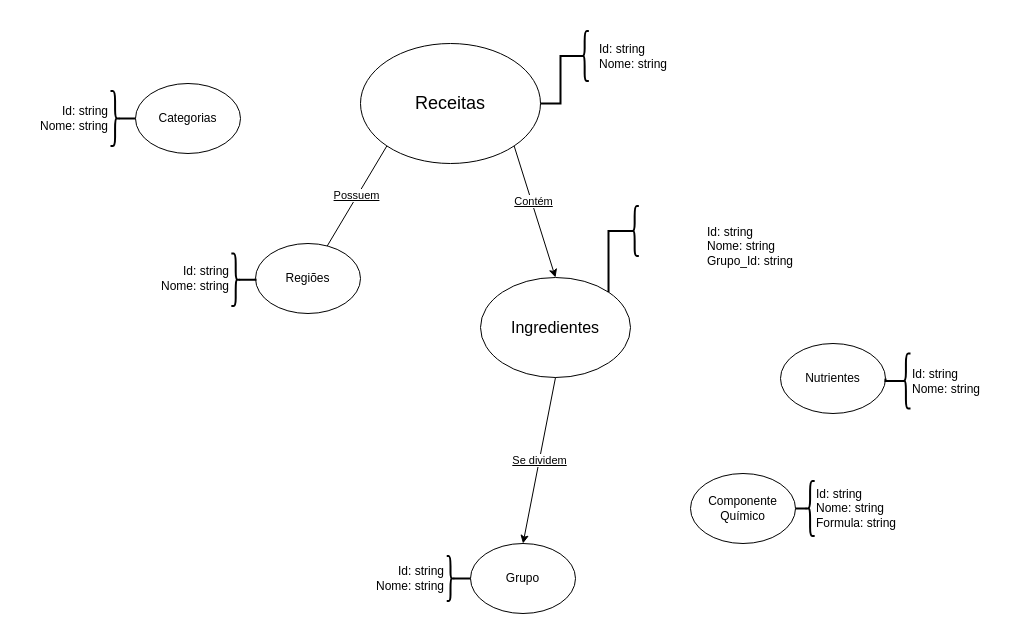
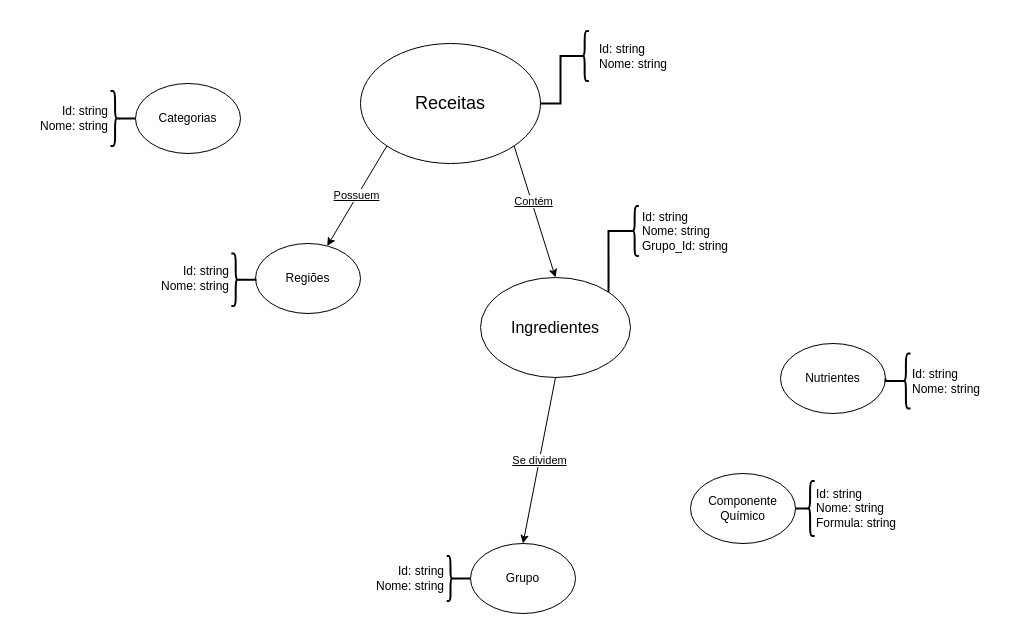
  <mxCell id="0" />
  <mxCell id="1" parent="0" />
  <mxCell id="2" value="&lt;font style=&quot;font-size: 18px;&quot;&gt;Receitas&lt;/font&gt;" style="ellipse;whiteSpace=wrap;html=1;" vertex="1" parent="1"><mxGeometry x="360" y="43" width="180" height="120" as="geometry" /></mxCell>
  <mxCell id="3" value="&lt;font style=&quot;font-size: 16px;&quot;&gt;Ingredientes&lt;/font&gt;" style="ellipse;whiteSpace=wrap;html=1;" vertex="1" parent="1"><mxGeometry x="480" y="277" width="150" height="100" as="geometry" /></mxCell>
  <mxCell id="4" value="Regiões" style="ellipse;whiteSpace=wrap;html=1;" vertex="1" parent="1"><mxGeometry x="255" y="243" width="105" height="70" as="geometry" /></mxCell>
  <mxCell id="5" value="Categorias" style="ellipse;whiteSpace=wrap;html=1;" vertex="1" parent="1"><mxGeometry x="135" y="83" width="105" height="70" as="geometry" /></mxCell>
  <mxCell id="6" value="Componente&lt;br&gt;Químico" style="ellipse;whiteSpace=wrap;html=1;" vertex="1" parent="1"><mxGeometry x="690" y="473" width="105" height="70" as="geometry" /></mxCell>
  <mxCell id="7" value="Nutrientes" style="ellipse;whiteSpace=wrap;html=1;" vertex="1" parent="1"><mxGeometry x="780" y="343" width="105" height="70" as="geometry" /></mxCell>
  <mxCell id="8" value="Grupo" style="ellipse;whiteSpace=wrap;html=1;" vertex="1" parent="1"><mxGeometry x="470" y="543" width="105" height="70" as="geometry" /></mxCell>
- <mxCell id="9" value="" style="endArrow=none;html=1;rounded=0;exitX=0;exitY=1;exitDx=0;exitDy=0;" edge="1" parent="1" source="2" target="4"><mxGeometry width="50" height="50" relative="1" as="geometry"><mxPoint x="440" y="373" as="sourcePoint" /><mxPoint x="490" y="323" as="targetPoint" /></mxGeometry></mxCell>
+ <mxCell id="9" value="" style="endArrow=classic;html=1;rounded=0;exitX=0;exitY=1;exitDx=0;exitDy=0;" edge="1" parent="1" source="2" target="4"><mxGeometry width="50" height="50" relative="1" as="geometry"><mxPoint x="440" y="373" as="sourcePoint" /><mxPoint x="490" y="323" as="targetPoint" /></mxGeometry></mxCell>
  <mxCell id="10" value="&lt;u&gt;Possuem&lt;/u&gt;" style="edgeLabel;html=1;align=center;verticalAlign=middle;resizable=0;points=[];" vertex="1" connectable="0" parent="9"><mxGeometry x="0.009" y="-1" relative="1" as="geometry"><mxPoint y="-1" as="offset" /></mxGeometry></mxCell>
  <mxCell id="11" value="" style="endArrow=classic;html=1;rounded=0;exitX=1;exitY=1;exitDx=0;exitDy=0;entryX=0.5;entryY=0;entryDx=0;entryDy=0;" edge="1" parent="1" source="2" target="3"><mxGeometry width="50" height="50" relative="1" as="geometry"><mxPoint x="440" y="373" as="sourcePoint" /><mxPoint x="490" y="323" as="targetPoint" /></mxGeometry></mxCell>
  <mxCell id="12" value="&lt;u&gt;Contém&lt;/u&gt;" style="edgeLabel;html=1;align=center;verticalAlign=middle;resizable=0;points=[];" vertex="1" connectable="0" parent="11"><mxGeometry x="-0.16" y="2" relative="1" as="geometry"><mxPoint as="offset" /></mxGeometry></mxCell>
  <mxCell id="13" value="" style="endArrow=classic;html=1;rounded=0;exitX=0.5;exitY=1;exitDx=0;exitDy=0;entryX=0.5;entryY=0;entryDx=0;entryDy=0;" edge="1" parent="1" source="3" target="8"><mxGeometry width="50" height="50" relative="1" as="geometry"><mxPoint x="640" y="423" as="sourcePoint" /><mxPoint x="690" y="373" as="targetPoint" /></mxGeometry></mxCell>
  <mxCell id="14" value="&lt;u&gt;Se dividem&lt;/u&gt;" style="edgeLabel;html=1;align=center;verticalAlign=middle;resizable=0;points=[];" vertex="1" connectable="0" parent="13"><mxGeometry x="-0.006" relative="1" as="geometry"><mxPoint as="offset" /></mxGeometry></mxCell>
  <mxCell id="15" style="edgeStyle=orthogonalEdgeStyle;rounded=0;orthogonalLoop=1;jettySize=auto;html=1;exitX=0.1;exitY=0.5;exitDx=0;exitDy=0;exitPerimeter=0;entryX=1;entryY=0.5;entryDx=0;entryDy=0;endArrow=none;endFill=0;strokeWidth=2;" edge="1" parent="1" source="16" target="2"><mxGeometry relative="1" as="geometry" /></mxCell>
  <mxCell id="16" value="" style="shape=curlyBracket;whiteSpace=wrap;html=1;rounded=1;labelPosition=left;verticalLabelPosition=middle;align=right;verticalAlign=middle;strokeWidth=2;" vertex="1" parent="1"><mxGeometry x="580" y="30.5" width="8.33" height="50" as="geometry" /></mxCell>
  <mxCell id="17" style="edgeStyle=orthogonalEdgeStyle;rounded=0;orthogonalLoop=1;jettySize=auto;html=1;exitX=0.1;exitY=0.5;exitDx=0;exitDy=0;exitPerimeter=0;entryX=0;entryY=0.5;entryDx=0;entryDy=0;endArrow=none;endFill=0;strokeWidth=2;" edge="1" parent="1" source="18" target="5"><mxGeometry relative="1" as="geometry" /></mxCell>
  <mxCell id="18" value="" style="shape=curlyBracket;whiteSpace=wrap;html=1;rounded=1;flipH=1;labelPosition=right;verticalLabelPosition=middle;align=left;verticalAlign=middle;strokeWidth=2;" vertex="1" parent="1"><mxGeometry x="110" y="90.5" width="9.16" height="55" as="geometry" /></mxCell>
  <mxCell id="19" style="edgeStyle=orthogonalEdgeStyle;rounded=0;orthogonalLoop=1;jettySize=auto;html=1;exitX=0.1;exitY=0.5;exitDx=0;exitDy=0;exitPerimeter=0;entryX=0;entryY=0.5;entryDx=0;entryDy=0;endArrow=none;endFill=0;strokeWidth=2;" edge="1" parent="1" source="20" target="4"><mxGeometry relative="1" as="geometry" /></mxCell>
  <mxCell id="20" value="" style="shape=curlyBracket;whiteSpace=wrap;html=1;rounded=1;flipH=1;labelPosition=right;verticalLabelPosition=middle;align=left;verticalAlign=middle;strokeWidth=2;" vertex="1" parent="1"><mxGeometry x="230.84" y="253" width="8.74" height="52.5" as="geometry" /></mxCell>
  <mxCell id="21" style="edgeStyle=orthogonalEdgeStyle;rounded=0;orthogonalLoop=1;jettySize=auto;html=1;exitX=0.1;exitY=0.5;exitDx=0;exitDy=0;exitPerimeter=0;entryX=1;entryY=0.5;entryDx=0;entryDy=0;endArrow=none;endFill=0;strokeWidth=2;" edge="1" parent="1" source="22" target="6"><mxGeometry relative="1" as="geometry" /></mxCell>
  <mxCell id="22" value="" style="shape=curlyBracket;whiteSpace=wrap;html=1;rounded=1;labelPosition=left;verticalLabelPosition=middle;align=right;verticalAlign=middle;strokeWidth=2;" vertex="1" parent="1"><mxGeometry x="805" y="480.5" width="9.17" height="55" as="geometry" /></mxCell>
  <mxCell id="23" style="edgeStyle=orthogonalEdgeStyle;rounded=0;orthogonalLoop=1;jettySize=auto;html=1;exitX=0.1;exitY=0.5;exitDx=0;exitDy=0;exitPerimeter=0;entryX=1;entryY=0.5;entryDx=0;entryDy=0;endArrow=none;endFill=0;strokeWidth=2;" edge="1" parent="1" source="24" target="7"><mxGeometry relative="1" as="geometry" /></mxCell>
  <mxCell id="24" value="" style="shape=curlyBracket;whiteSpace=wrap;html=1;rounded=1;labelPosition=left;verticalLabelPosition=middle;align=right;verticalAlign=middle;strokeWidth=2;" vertex="1" parent="1"><mxGeometry x="900.84" y="353" width="9.16" height="55" as="geometry" /></mxCell>
  <mxCell id="25" style="edgeStyle=orthogonalEdgeStyle;rounded=0;orthogonalLoop=1;jettySize=auto;html=1;exitX=0.1;exitY=0.5;exitDx=0;exitDy=0;exitPerimeter=0;entryX=0;entryY=0.5;entryDx=0;entryDy=0;endArrow=none;endFill=0;strokeWidth=2;" edge="1" parent="1" source="26" target="8"><mxGeometry relative="1" as="geometry" /></mxCell>
  <mxCell id="26" value="" style="shape=curlyBracket;whiteSpace=wrap;html=1;rounded=1;flipH=1;labelPosition=right;verticalLabelPosition=middle;align=left;verticalAlign=middle;strokeWidth=2;" vertex="1" parent="1"><mxGeometry x="446.25" y="555.5" width="7.5" height="45" as="geometry" /></mxCell>
  <mxCell id="27" style="edgeStyle=orthogonalEdgeStyle;rounded=0;orthogonalLoop=1;jettySize=auto;html=1;exitX=0.1;exitY=0.5;exitDx=0;exitDy=0;exitPerimeter=0;entryX=1;entryY=0;entryDx=0;entryDy=0;strokeWidth=2;endArrow=none;endFill=0;" edge="1" parent="1" source="28" target="3"><mxGeometry relative="1" as="geometry" /></mxCell>
  <mxCell id="28" value="" style="shape=curlyBracket;whiteSpace=wrap;html=1;rounded=1;labelPosition=left;verticalLabelPosition=middle;align=right;verticalAlign=middle;strokeWidth=2;" vertex="1" parent="1"><mxGeometry x="630" y="205.5" width="8.33" height="50" as="geometry" /></mxCell>
  <mxCell id="29" value="&lt;div style=&quot;text-align: left;&quot;&gt;&lt;span style=&quot;background-color: initial;&quot;&gt;Id: string&lt;/span&gt;&lt;/div&gt;&lt;div style=&quot;text-align: left;&quot;&gt;&lt;span style=&quot;background-color: initial;&quot;&gt;Nome: string&lt;/span&gt;&lt;/div&gt;" style="text;html=1;strokeColor=none;fillColor=none;align=center;verticalAlign=middle;whiteSpace=wrap;rounded=0;" vertex="1" parent="1"><mxGeometry x="588.33" y="20.5" width="90" height="70" as="geometry" /></mxCell>
- <mxCell id="30" value="&lt;div style=&quot;&quot;&gt;&lt;span style=&quot;background-color: initial;&quot;&gt;Id: string&lt;/span&gt;&lt;/div&gt;&lt;div style=&quot;&quot;&gt;&lt;span style=&quot;background-color: initial;&quot;&gt;Nome: string&amp;nbsp;&lt;/span&gt;&lt;/div&gt;&lt;div style=&quot;&quot;&gt;&lt;span style=&quot;background-color: initial;&quot;&gt;Grupo_Id: string&lt;/span&gt;&lt;/div&gt;" style="text;html=1;strokeColor=none;fillColor=none;align=left;verticalAlign=middle;whiteSpace=wrap;rounded=0;" vertex="1" parent="1"><mxGeometry x="705" y="198" width="120" height="95" as="geometry" /></mxCell>
+ <mxCell id="30" value="&lt;div style=&quot;&quot;&gt;&lt;span style=&quot;background-color: initial;&quot;&gt;Id: string&lt;/span&gt;&lt;/div&gt;&lt;div style=&quot;&quot;&gt;&lt;span style=&quot;background-color: initial;&quot;&gt;Nome: string&amp;nbsp;&lt;/span&gt;&lt;/div&gt;&lt;div style=&quot;&quot;&gt;&lt;span style=&quot;background-color: initial;&quot;&gt;Grupo_Id: string&lt;/span&gt;&lt;/div&gt;" style="text;html=1;strokeColor=none;fillColor=none;align=left;verticalAlign=middle;whiteSpace=wrap;rounded=0;" vertex="1" parent="1"><mxGeometry x="640" y="183" width="120" height="95" as="geometry" /></mxCell>
  <mxCell id="31" value="&lt;div style=&quot;&quot;&gt;&lt;span style=&quot;background-color: initial;&quot;&gt;Id: string&lt;/span&gt;&lt;/div&gt;&lt;div style=&quot;&quot;&gt;&lt;span style=&quot;background-color: initial;&quot;&gt;Nome: string&lt;/span&gt;&lt;/div&gt;&lt;div style=&quot;&quot;&gt;Formula: string&lt;/div&gt;" style="text;html=1;strokeColor=none;fillColor=none;align=left;verticalAlign=middle;whiteSpace=wrap;rounded=0;" vertex="1" parent="1"><mxGeometry x="814.17" y="473" width="90" height="70" as="geometry" /></mxCell>
  <mxCell id="32" value="&lt;div style=&quot;&quot;&gt;&lt;span style=&quot;background-color: initial;&quot;&gt;Id: string&lt;/span&gt;&lt;/div&gt;&lt;div style=&quot;&quot;&gt;&lt;span style=&quot;background-color: initial;&quot;&gt;Nome: string&lt;/span&gt;&lt;/div&gt;" style="text;html=1;strokeColor=none;fillColor=none;align=right;verticalAlign=middle;whiteSpace=wrap;rounded=0;" vertex="1" parent="1"><mxGeometry x="20" y="83" width="90" height="70" as="geometry" /></mxCell>
  <mxCell id="33" value="&lt;div style=&quot;&quot;&gt;&lt;span style=&quot;background-color: initial;&quot;&gt;Id: string&lt;/span&gt;&lt;/div&gt;&lt;div style=&quot;&quot;&gt;&lt;span style=&quot;background-color: initial;&quot;&gt;Nome: string&lt;/span&gt;&lt;/div&gt;" style="text;html=1;strokeColor=none;fillColor=none;align=right;verticalAlign=middle;whiteSpace=wrap;rounded=0;" vertex="1" parent="1"><mxGeometry x="140.84" y="243" width="90" height="70" as="geometry" /></mxCell>
  <mxCell id="34" value="&lt;div style=&quot;&quot;&gt;&lt;span style=&quot;background-color: initial;&quot;&gt;Id: string&lt;/span&gt;&lt;/div&gt;&lt;div style=&quot;&quot;&gt;&lt;span style=&quot;background-color: initial;&quot;&gt;Nome: string&lt;/span&gt;&lt;/div&gt;" style="text;html=1;strokeColor=none;fillColor=none;align=right;verticalAlign=middle;whiteSpace=wrap;rounded=0;" vertex="1" parent="1"><mxGeometry x="356.25" y="543" width="90" height="70" as="geometry" /></mxCell>
  <mxCell id="35" value="&lt;div style=&quot;&quot;&gt;&lt;span style=&quot;background-color: initial;&quot;&gt;Id: string&lt;/span&gt;&lt;/div&gt;&lt;div style=&quot;&quot;&gt;&lt;span style=&quot;background-color: initial;&quot;&gt;Nome: string&lt;/span&gt;&lt;/div&gt;" style="text;html=1;strokeColor=none;fillColor=none;align=left;verticalAlign=middle;whiteSpace=wrap;rounded=0;" vertex="1" parent="1"><mxGeometry x="910" y="345.5" width="90" height="70" as="geometry" /></mxCell>
